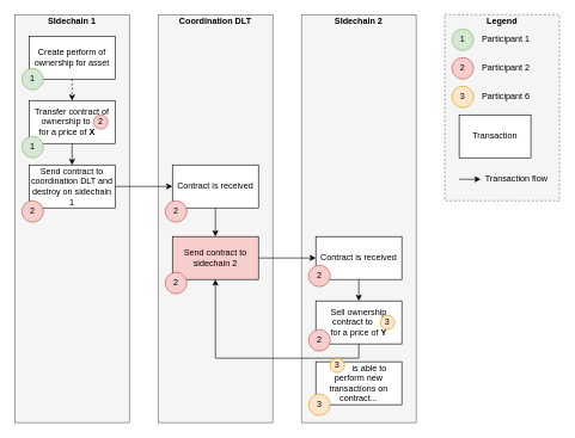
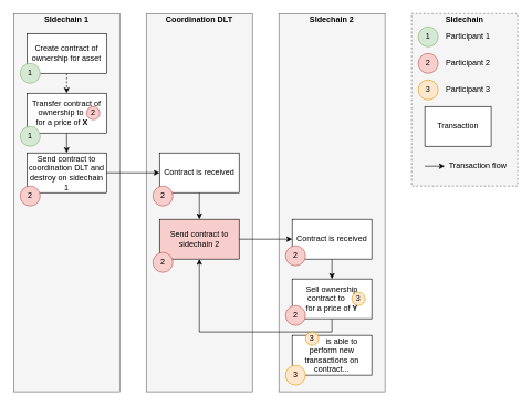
  <mxCell id="0" />
  <mxCell id="1" parent="0" />
  <mxCell id="2" value="" style="rounded=0;whiteSpace=wrap;html=1;dashed=1;fillColor=#f5f5f5;strokeColor=#666666;fontColor=#333333;" vertex="1" parent="1"><mxGeometry x="620" y="20" width="160" height="260" as="geometry" /></mxCell>
  <mxCell id="3" value="" style="rounded=0;whiteSpace=wrap;html=1;fillColor=#f5f5f5;strokeColor=#666666;fontColor=#333333;" vertex="1" parent="1"><mxGeometry x="220" y="20" width="160" height="570" as="geometry" /></mxCell>
  <mxCell id="4" value="" style="rounded=0;whiteSpace=wrap;html=1;fillColor=#f5f5f5;strokeColor=#666666;fontColor=#333333;" vertex="1" parent="1"><mxGeometry x="420" y="20" width="160" height="570" as="geometry" /></mxCell>
  <mxCell id="5" value="" style="rounded=0;whiteSpace=wrap;html=1;fillColor=#f5f5f5;strokeColor=#666666;fontColor=#333333;" vertex="1" parent="1"><mxGeometry x="20" y="20" width="160" height="570" as="geometry" /></mxCell>
  <mxCell id="6" value="&lt;b&gt;Coordination DLT&lt;/b&gt;" style="text;html=1;strokeColor=none;fillColor=none;align=center;verticalAlign=middle;whiteSpace=wrap;rounded=0;" vertex="1" parent="1"><mxGeometry x="220" y="20" width="160" height="20" as="geometry" /></mxCell>
  <mxCell id="7" value="&lt;b&gt;SIdechain 1&lt;/b&gt;" style="text;html=1;strokeColor=none;fillColor=none;align=center;verticalAlign=middle;whiteSpace=wrap;rounded=0;" vertex="1" parent="1"><mxGeometry x="20" y="20" width="160" height="20" as="geometry" /></mxCell>
  <mxCell id="8" value="&lt;b&gt;SIdechain 2&lt;/b&gt;" style="text;html=1;strokeColor=none;fillColor=none;align=center;verticalAlign=middle;whiteSpace=wrap;rounded=0;" vertex="1" parent="1"><mxGeometry x="420" y="20" width="160" height="20" as="geometry" /></mxCell>
  <mxCell id="9" style="edgeStyle=orthogonalEdgeStyle;rounded=0;orthogonalLoop=1;jettySize=auto;html=1;exitX=0.5;exitY=1;exitDx=0;exitDy=0;entryX=0.5;entryY=0;entryDx=0;entryDy=0;dashed=1;" edge="1" parent="1" source="10" target="12"><mxGeometry relative="1" as="geometry" /></mxCell>
- <mxCell id="10" value="Create perform of ownership for asset" style="rounded=0;whiteSpace=wrap;html=1;" vertex="1" parent="1"><mxGeometry x="40" y="50" width="120" height="60" as="geometry" /></mxCell>
+ <mxCell id="10" value="Create contract of ownership for asset" style="rounded=0;whiteSpace=wrap;html=1;" vertex="1" parent="1"><mxGeometry x="40" y="50" width="120" height="60" as="geometry" /></mxCell>
  <mxCell id="11" style="edgeStyle=orthogonalEdgeStyle;rounded=0;orthogonalLoop=1;jettySize=auto;html=1;exitX=0.5;exitY=1;exitDx=0;exitDy=0;entryX=0.5;entryY=0;entryDx=0;entryDy=0;" edge="1" parent="1" source="12" target="26"><mxGeometry relative="1" as="geometry" /></mxCell>
  <mxCell id="12" value="Transfer contract of ownership to&amp;nbsp; &amp;nbsp; &amp;nbsp;&lt;br&gt;for a price of &lt;b&gt;X&lt;/b&gt;&amp;nbsp; &amp;nbsp;&amp;nbsp;" style="rounded=0;whiteSpace=wrap;html=1;" vertex="1" parent="1"><mxGeometry x="40" y="140" width="120" height="60" as="geometry" /></mxCell>
  <mxCell id="13" value="1" style="ellipse;whiteSpace=wrap;html=1;aspect=fixed;fillColor=#d5e8d4;strokeColor=#82b366;" vertex="1" parent="1"><mxGeometry x="630" y="40" width="30" height="30" as="geometry" /></mxCell>
  <mxCell id="14" value="2" style="ellipse;whiteSpace=wrap;html=1;aspect=fixed;fillColor=#f8cecc;strokeColor=#b85450;" vertex="1" parent="1"><mxGeometry x="630" y="80" width="30" height="30" as="geometry" /></mxCell>
  <mxCell id="15" value="3" style="ellipse;whiteSpace=wrap;html=1;aspect=fixed;fillColor=#ffe6cc;strokeColor=#d79b00;" vertex="1" parent="1"><mxGeometry x="630" y="120" width="30" height="30" as="geometry" /></mxCell>
- <mxCell id="16" value="Legend" style="text;html=1;strokeColor=none;fillColor=none;align=center;verticalAlign=middle;whiteSpace=wrap;rounded=0;dashed=1;fontStyle=1" vertex="1" parent="1"><mxGeometry x="620" y="20" width="160" height="20" as="geometry" /></mxCell>
+ <mxCell id="16" value="SIdechain" style="text;html=1;strokeColor=none;fillColor=none;align=center;verticalAlign=middle;whiteSpace=wrap;rounded=0;dashed=1;fontStyle=1" vertex="1" parent="1"><mxGeometry x="620" y="20" width="160" height="20" as="geometry" /></mxCell>
  <mxCell id="17" value="Participant 1" style="text;html=1;strokeColor=none;fillColor=none;align=left;verticalAlign=middle;whiteSpace=wrap;rounded=0;dashed=1;" vertex="1" parent="1"><mxGeometry x="670" y="45" width="100" height="20" as="geometry" /></mxCell>
  <mxCell id="18" value="Participant 2" style="text;html=1;strokeColor=none;fillColor=none;align=left;verticalAlign=middle;whiteSpace=wrap;rounded=0;dashed=1;" vertex="1" parent="1"><mxGeometry x="670" y="85" width="100" height="20" as="geometry" /></mxCell>
- <mxCell id="19" value="Participant 6" style="text;html=1;strokeColor=none;fillColor=none;align=left;verticalAlign=middle;whiteSpace=wrap;rounded=0;dashed=1;" vertex="1" parent="1"><mxGeometry x="670" y="125" width="100" height="20" as="geometry" /></mxCell>
+ <mxCell id="19" value="Participant 3" style="text;html=1;strokeColor=none;fillColor=none;align=left;verticalAlign=middle;whiteSpace=wrap;rounded=0;dashed=1;" vertex="1" parent="1"><mxGeometry x="670" y="125" width="100" height="20" as="geometry" /></mxCell>
  <mxCell id="20" value="Transaction" style="rounded=0;whiteSpace=wrap;html=1;align=center;" vertex="1" parent="1"><mxGeometry x="640" y="160" width="100" height="60" as="geometry" /></mxCell>
  <mxCell id="21" value="" style="endArrow=classic;html=1;" edge="1" parent="1"><mxGeometry width="50" height="50" relative="1" as="geometry"><mxPoint x="640" y="250" as="sourcePoint" /><mxPoint x="670" y="250" as="targetPoint" /></mxGeometry></mxCell>
  <mxCell id="22" value="Transaction flow" style="text;html=1;strokeColor=none;fillColor=none;align=center;verticalAlign=middle;whiteSpace=wrap;rounded=0;" vertex="1" parent="1"><mxGeometry x="675" y="240" width="90" height="20" as="geometry" /></mxCell>
  <mxCell id="23" value="1" style="ellipse;whiteSpace=wrap;html=1;aspect=fixed;fillColor=#d5e8d4;strokeColor=#82b366;" vertex="1" parent="1"><mxGeometry x="30" y="95" width="30" height="30" as="geometry" /></mxCell>
  <mxCell id="24" value="2" style="ellipse;whiteSpace=wrap;html=1;aspect=fixed;fillColor=#f8cecc;strokeColor=#b85450;" vertex="1" parent="1"><mxGeometry x="130" y="160" width="20" height="20" as="geometry" /></mxCell>
  <mxCell id="25" style="edgeStyle=orthogonalEdgeStyle;rounded=0;orthogonalLoop=1;jettySize=auto;html=1;exitX=1;exitY=0.5;exitDx=0;exitDy=0;entryX=0;entryY=0.5;entryDx=0;entryDy=0;" edge="1" parent="1" source="26" target="28"><mxGeometry relative="1" as="geometry" /></mxCell>
  <mxCell id="26" value="Send contract to coordination DLT and destroy on sidechain 1" style="rounded=0;whiteSpace=wrap;html=1;" vertex="1" parent="1"><mxGeometry x="40" y="230" width="120" height="60" as="geometry" /></mxCell>
  <mxCell id="27" style="edgeStyle=orthogonalEdgeStyle;rounded=0;orthogonalLoop=1;jettySize=auto;html=1;exitX=0.5;exitY=1;exitDx=0;exitDy=0;entryX=0.5;entryY=0;entryDx=0;entryDy=0;" edge="1" parent="1" source="28" target="32"><mxGeometry relative="1" as="geometry" /></mxCell>
  <mxCell id="28" value="Contract is received" style="rounded=0;whiteSpace=wrap;html=1;" vertex="1" parent="1"><mxGeometry x="240" y="230" width="120" height="60" as="geometry" /></mxCell>
  <mxCell id="29" value="2" style="ellipse;whiteSpace=wrap;html=1;aspect=fixed;fillColor=#f8cecc;strokeColor=#b85450;" vertex="1" parent="1"><mxGeometry x="30" y="280" width="30" height="30" as="geometry" /></mxCell>
  <mxCell id="30" value="2" style="ellipse;whiteSpace=wrap;html=1;aspect=fixed;fillColor=#f8cecc;strokeColor=#b85450;" vertex="1" parent="1"><mxGeometry x="230" y="280" width="30" height="30" as="geometry" /></mxCell>
  <mxCell id="31" style="edgeStyle=orthogonalEdgeStyle;rounded=0;orthogonalLoop=1;jettySize=auto;html=1;exitX=1;exitY=0.5;exitDx=0;exitDy=0;entryX=0;entryY=0.5;entryDx=0;entryDy=0;" edge="1" parent="1" source="32" target="35"><mxGeometry relative="1" as="geometry" /></mxCell>
  <mxCell id="32" value="Send contract to sidechain 2" style="rounded=0;whiteSpace=wrap;html=1;fillColor=#f8cecc;" vertex="1" parent="1"><mxGeometry x="240" y="330" width="120" height="60" as="geometry" /></mxCell>
  <mxCell id="33" value="2" style="ellipse;whiteSpace=wrap;html=1;aspect=fixed;fillColor=#f8cecc;strokeColor=#b85450;" vertex="1" parent="1"><mxGeometry x="230" y="380" width="30" height="30" as="geometry" /></mxCell>
  <mxCell id="34" style="edgeStyle=orthogonalEdgeStyle;rounded=0;orthogonalLoop=1;jettySize=auto;html=1;exitX=0.5;exitY=1;exitDx=0;exitDy=0;entryX=0.5;entryY=0;entryDx=0;entryDy=0;" edge="1" parent="1" source="35" target="39"><mxGeometry relative="1" as="geometry" /></mxCell>
  <mxCell id="35" value="Contract is received" style="rounded=0;whiteSpace=wrap;html=1;" vertex="1" parent="1"><mxGeometry x="440" y="330" width="120" height="60" as="geometry" /></mxCell>
  <mxCell id="36" value="2" style="ellipse;whiteSpace=wrap;html=1;aspect=fixed;fillColor=#f8cecc;strokeColor=#b85450;" vertex="1" parent="1"><mxGeometry x="430" y="370" width="30" height="30" as="geometry" /></mxCell>
  <mxCell id="37" value="1" style="ellipse;whiteSpace=wrap;html=1;aspect=fixed;fillColor=#d5e8d4;strokeColor=#82b366;" vertex="1" parent="1"><mxGeometry x="30" y="190" width="30" height="30" as="geometry" /></mxCell>
  <mxCell id="38" style="edgeStyle=orthogonalEdgeStyle;rounded=0;orthogonalLoop=1;jettySize=auto;html=1;exitX=0.5;exitY=1;exitDx=0;exitDy=0;" edge="1" parent="1" source="39" target="32"><mxGeometry relative="1" as="geometry" /></mxCell>
  <mxCell id="39" value="Sell ownership contract to&amp;nbsp; &amp;nbsp; &amp;nbsp;&lt;br&gt;for a price of &lt;b&gt;Y&lt;/b&gt;" style="rounded=0;whiteSpace=wrap;html=1;" vertex="1" parent="1"><mxGeometry x="440" y="420" width="120" height="60" as="geometry" /></mxCell>
  <mxCell id="40" value="3" style="ellipse;whiteSpace=wrap;html=1;aspect=fixed;fillColor=#ffe6cc;strokeColor=#d79b00;" vertex="1" parent="1"><mxGeometry x="530" y="440" width="20" height="20" as="geometry" /></mxCell>
  <mxCell id="41" value="2" style="ellipse;whiteSpace=wrap;html=1;aspect=fixed;fillColor=#f8cecc;strokeColor=#b85450;" vertex="1" parent="1"><mxGeometry x="430" y="460" width="30" height="30" as="geometry" /></mxCell>
  <mxCell id="42" value="&amp;nbsp; &amp;nbsp; &amp;nbsp; &amp;nbsp; &amp;nbsp;is able to perform new transactions on contract..." style="rounded=0;whiteSpace=wrap;html=1;" vertex="1" parent="1"><mxGeometry x="440" y="505" width="120" height="60" as="geometry" /></mxCell>
  <mxCell id="43" value="3" style="ellipse;whiteSpace=wrap;html=1;aspect=fixed;fillColor=#ffe6cc;strokeColor=#d79b00;" vertex="1" parent="1"><mxGeometry x="430" y="550" width="30" height="30" as="geometry" /></mxCell>
  <mxCell id="44" value="3" style="ellipse;whiteSpace=wrap;html=1;aspect=fixed;fillColor=#ffe6cc;strokeColor=#d79b00;" vertex="1" parent="1"><mxGeometry x="460" y="500" width="20" height="20" as="geometry" /></mxCell>
